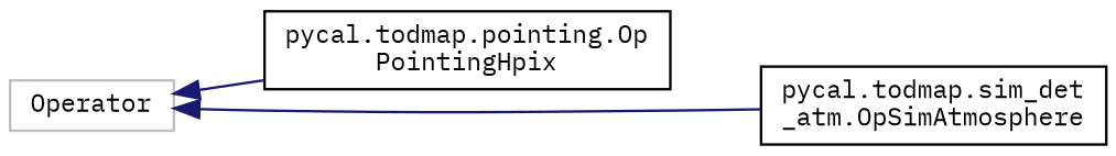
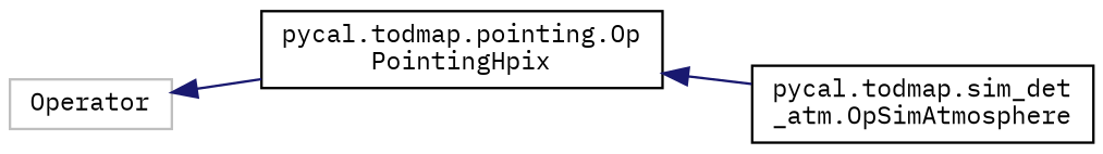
  digraph {
    fontname="IBM Plex Mono"
    rankdir=LR
    node [color=black fillcolor=white fontname="IBM Plex Mono" fontsize=10 shape=record style=filled]
    edge [color=midnightblue dir=back fontname="IBM Plex Mono" fontsize=10 labelfontname=Helvetica labelfontsize=10 style=solid]
    n1 [color=grey75 height=0.2 label=Operator width=0.4]
    n2 [height=0.2 label="pycal.todmap.pointing.Op\lPointingHpix" width=0.4]
    n3 [height=0.2 label="pycal.todmap.sim_det\l_atm.OpSimAtmosphere" width=0.4]
    n1 -> n2
-   n1 -> n3
+   n2 -> n3
  }
